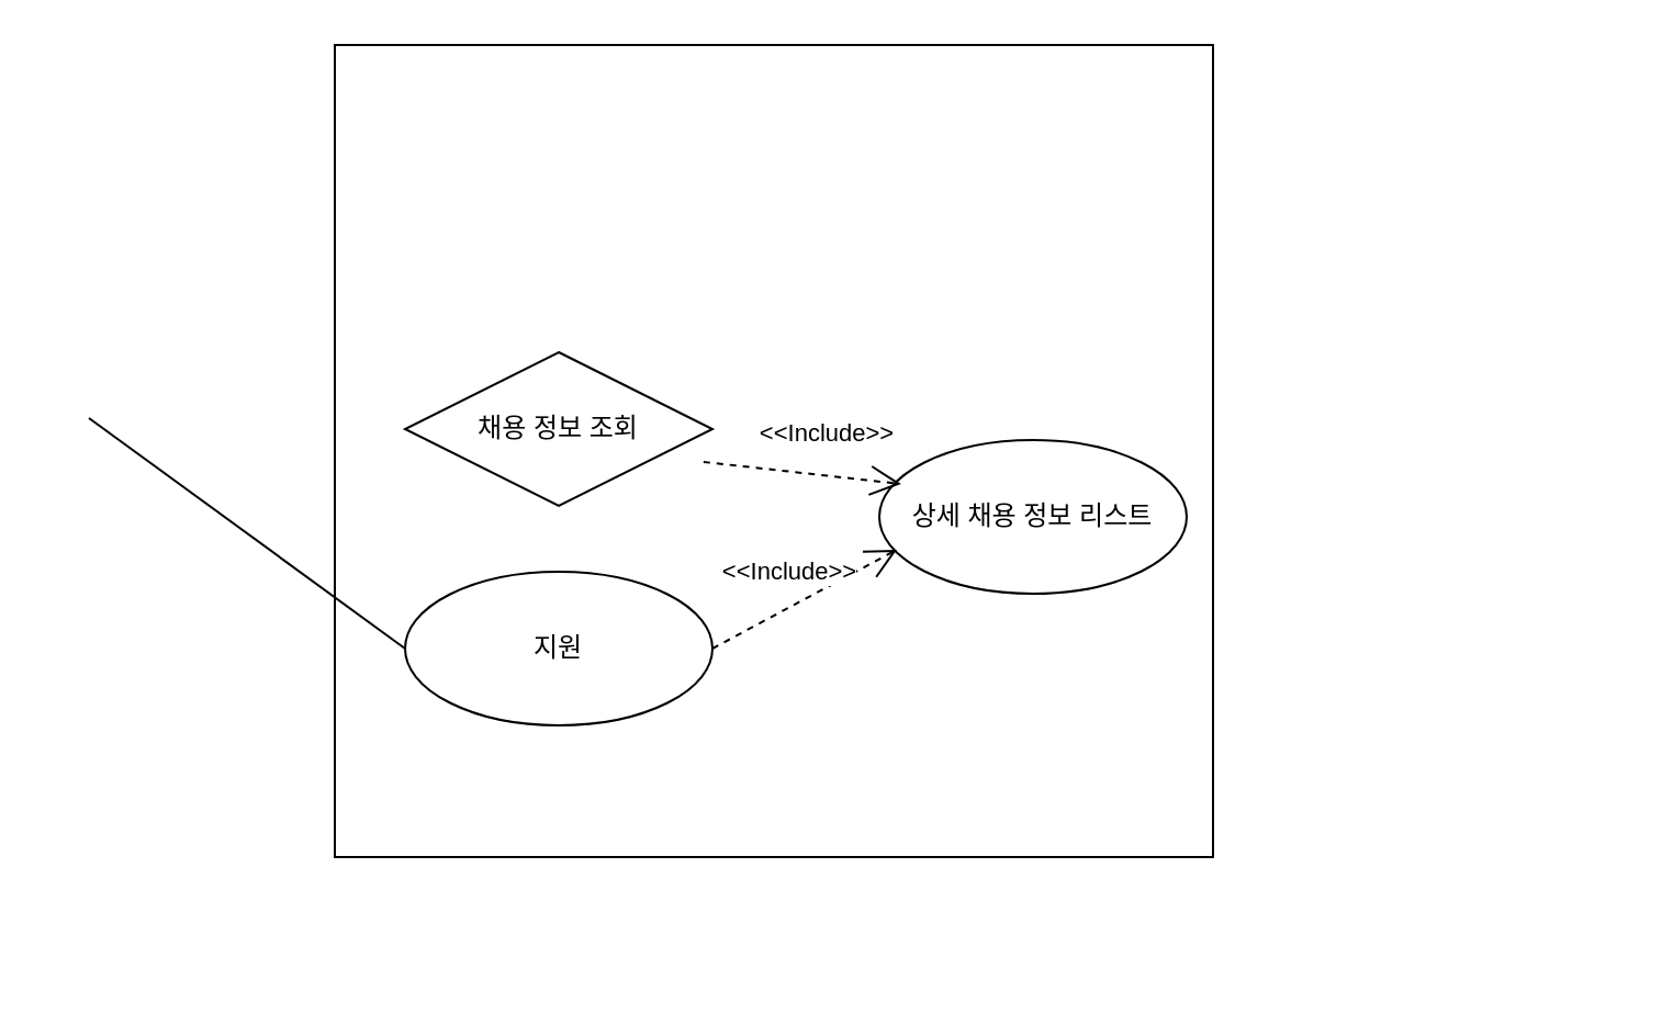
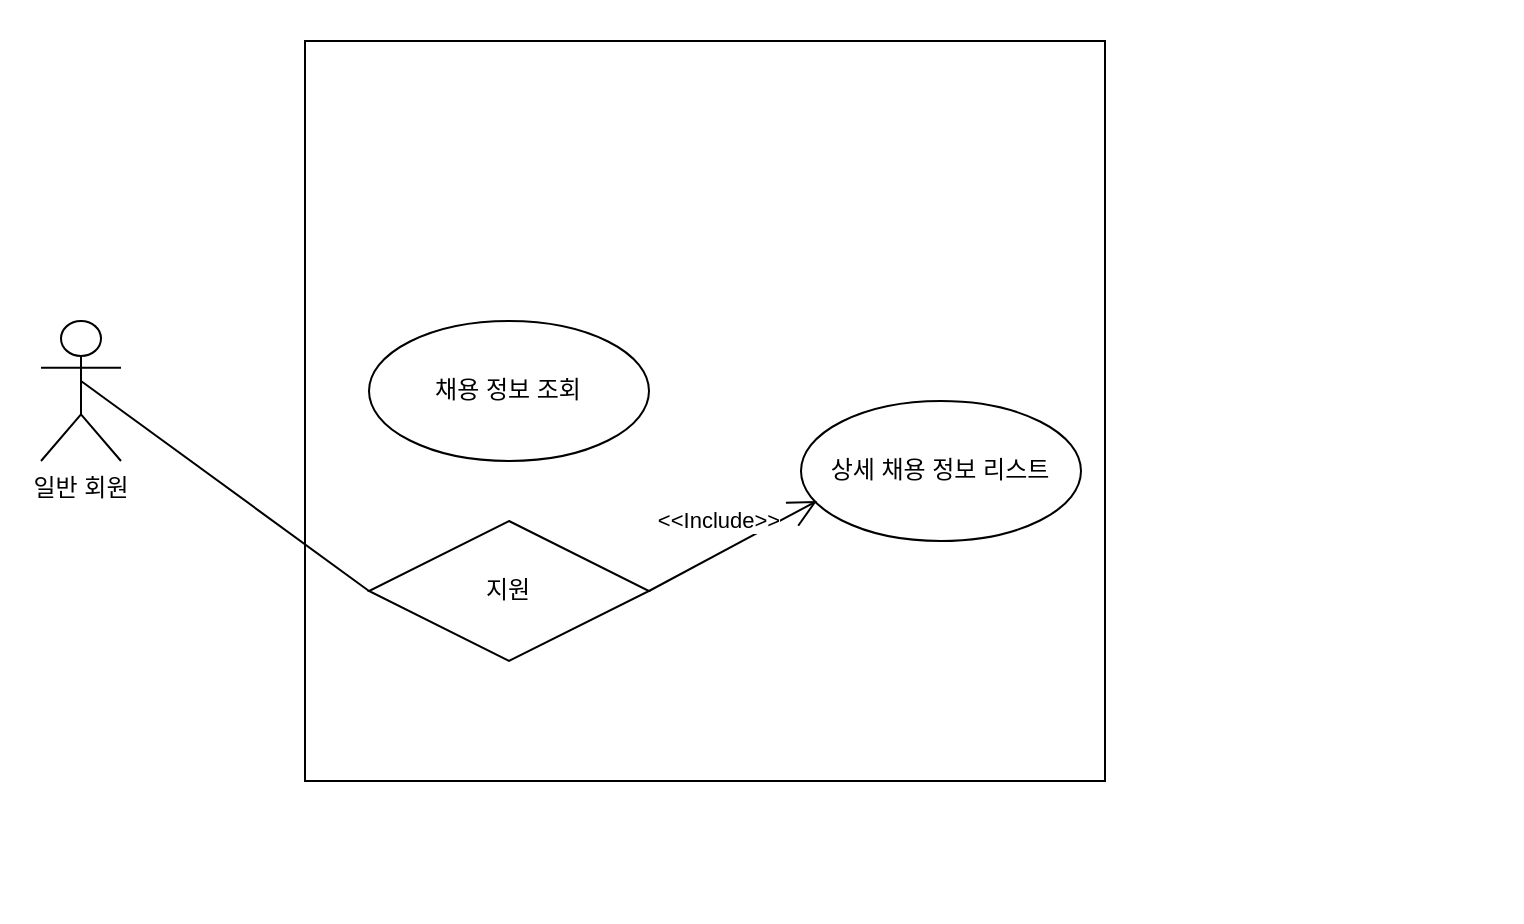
  <mxCell id="0" />
  <mxCell id="1" parent="0" />
  <mxCell id="2" value="" style="rounded=0;whiteSpace=wrap;html=1;" parent="1" vertex="1"><mxGeometry x="152" y="20" width="400" height="370" as="geometry" /></mxCell>
  <mxCell id="3" value="" style="group" parent="1" vertex="1" connectable="0"><mxGeometry x="20" y="100" width="720" height="340" as="geometry" /></mxCell>
+ <mxCell id="4" value="일반 회원" style="shape=umlActor;verticalLabelPosition=bottom;verticalAlign=top;html=1;" parent="3" vertex="1"><mxGeometry y="60" width="40" height="70" as="geometry" /></mxCell>
  <mxCell id="5" value="" style="group" parent="3" vertex="1" connectable="0"><mxGeometry x="54" y="60" width="250" height="70" as="geometry" /></mxCell>
- <mxCell id="6" value="채용 정보 조회" style="rhombus;whiteSpace=wrap;html=1;" parent="5" vertex="1"><mxGeometry x="110" width="140" height="70" as="geometry" /></mxCell>
+ <mxCell id="6" value="채용 정보 조회" style="ellipse;whiteSpace=wrap;html=1;" parent="5" vertex="1"><mxGeometry x="110" width="140" height="70" as="geometry" /></mxCell>
  <mxCell id="7" value="" style="group" parent="3" vertex="1" connectable="0"><mxGeometry x="54" y="160" width="250" height="70" as="geometry" /></mxCell>
- <mxCell id="8" value="지원" style="ellipse;whiteSpace=wrap;html=1;" parent="7" vertex="1"><mxGeometry x="110" width="140" height="70" as="geometry" /></mxCell>
+ <mxCell id="8" value="지원" style="rhombus;whiteSpace=wrap;html=1;" parent="7" vertex="1"><mxGeometry x="110" width="140" height="70" as="geometry" /></mxCell>
  <mxCell id="9" value="상세 채용 정보 리스트" style="ellipse;whiteSpace=wrap;html=1;" parent="3" vertex="1"><mxGeometry x="380" y="100" width="140" height="70" as="geometry" /></mxCell>
- <mxCell id="10" value="&amp;lt;&amp;lt;Include&amp;gt;&amp;gt;" style="endArrow=open;endSize=12;dashed=1;html=1;rounded=0;exitX=1;exitY=0.5;exitDx=0;exitDy=0;entryX=0.057;entryY=0.714;entryDx=0;entryDy=0;entryPerimeter=0;" parent="3" source="8" target="9" edge="1"><mxGeometry x="-0.015" y="14" width="160" relative="1" as="geometry"><mxPoint x="380" y="230" as="sourcePoint" /><mxPoint x="304" y="290" as="targetPoint" /><mxPoint as="offset" /></mxGeometry></mxCell>
- <mxCell id="11" value="&amp;lt;&amp;lt;Include&amp;gt;&amp;gt;" style="endArrow=open;endSize=12;dashed=1;html=1;rounded=0;exitX=0.971;exitY=0.714;exitDx=0;exitDy=0;entryX=0.071;entryY=0.286;entryDx=0;entryDy=0;entryPerimeter=0;exitPerimeter=0;" parent="3" source="6" target="9" edge="1"><mxGeometry x="0.201" y="19" width="160" relative="1" as="geometry"><mxPoint x="400" y="55" as="sourcePoint" /><mxPoint x="324" y="115" as="targetPoint" /><mxPoint as="offset" /></mxGeometry></mxCell>
+ <mxCell id="10" value="&amp;lt;&amp;lt;Include&amp;gt;&amp;gt;" style="endArrow=open;endSize=12;dashed=0;html=1;rounded=0;exitX=1;exitY=0.5;exitDx=0;exitDy=0;entryX=0.057;entryY=0.714;entryDx=0;entryDy=0;entryPerimeter=0;" parent="3" source="8" target="9" edge="1"><mxGeometry x="-0.015" y="14" width="160" relative="1" as="geometry"><mxPoint x="380" y="230" as="sourcePoint" /><mxPoint x="304" y="290" as="targetPoint" /><mxPoint as="offset" /></mxGeometry></mxCell>
  <mxCell id="12" value="" style="endArrow=none;html=1;rounded=0;entryX=0;entryY=0.5;entryDx=0;entryDy=0;" parent="3" target="8" edge="1"><mxGeometry width="50" height="50" relative="1" as="geometry"><mxPoint x="20" y="90" as="sourcePoint" /><mxPoint x="175" y="113" as="targetPoint" /></mxGeometry></mxCell>
